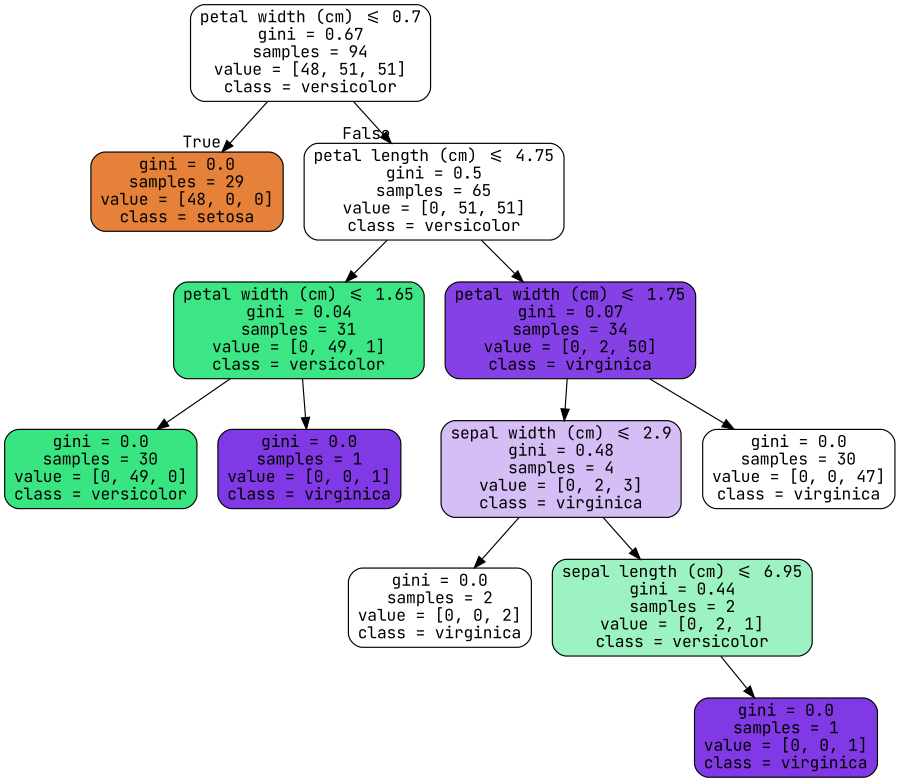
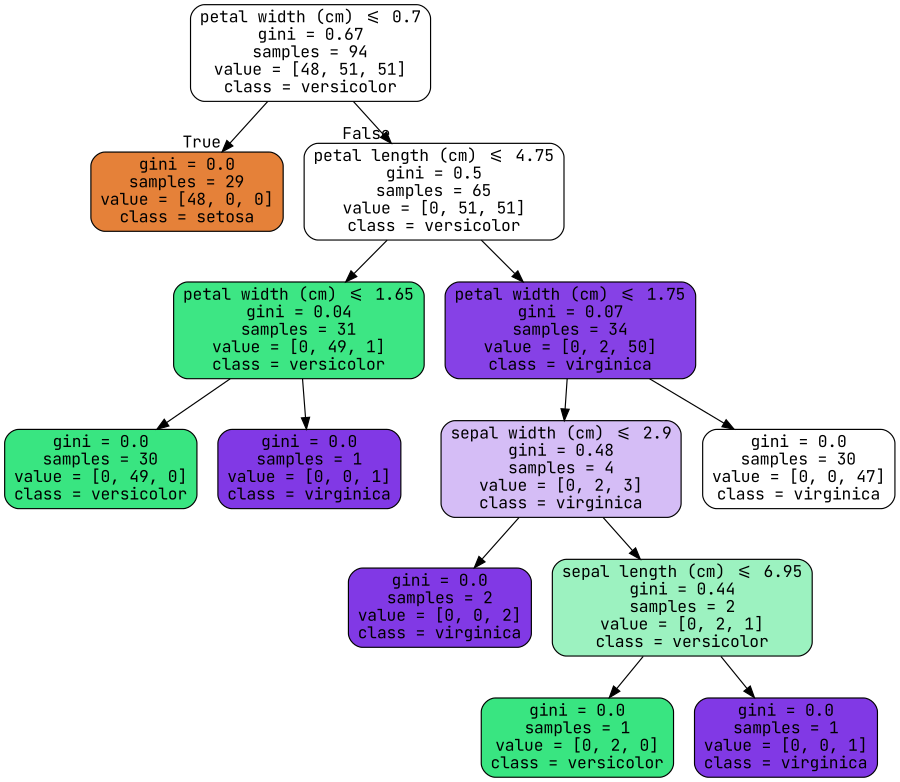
  digraph {
    fontname="JetBrains Mono"
    node [color=black fillcolor="#ffffff" fontname="JetBrains Mono" shape=box style="filled, rounded"]
    edge [fontname="JetBrains Mono"]
    n1 [label="petal width (cm) <= 0.7\ngini = 0.67\nsamples = 94\nvalue = [48, 51, 51]\nclass = versicolor"]
    n2 [fillcolor="#e58139" label="gini = 0.0\nsamples = 29\nvalue = [48, 0, 0]\nclass = setosa"]
    n3 [label="petal length (cm) <= 4.75\ngini = 0.5\nsamples = 65\nvalue = [0, 51, 51]\nclass = versicolor"]
    n4 [fillcolor="#3de684" label="petal width (cm) <= 1.65\ngini = 0.04\nsamples = 31\nvalue = [0, 49, 1]\nclass = versicolor"]
    n5 [fillcolor="#8641e6" label="petal width (cm) <= 1.75\ngini = 0.07\nsamples = 34\nvalue = [0, 2, 50]\nclass = virginica"]
    n6 [fillcolor="#39e581" label="gini = 0.0\nsamples = 30\nvalue = [0, 49, 0]\nclass = versicolor"]
    n7 [fillcolor="#8139e5" label="gini = 0.0\nsamples = 1\nvalue = [0, 0, 1]\nclass = virginica"]
    n8 [fillcolor="#d5bdf6" label="sepal width (cm) <= 2.9\ngini = 0.48\nsamples = 4\nvalue = [0, 2, 3]\nclass = virginica"]
    n9 [label="gini = 0.0\nsamples = 30\nvalue = [0, 0, 47]\nclass = virginica"]
-   n10 [label="gini = 0.0\nsamples = 2\nvalue = [0, 0, 2]\nclass = virginica"]
+   n10 [fillcolor="#8139e5" label="gini = 0.0\nsamples = 2\nvalue = [0, 0, 2]\nclass = virginica"]
    n11 [fillcolor="#9cf2c0" label="sepal length (cm) <= 6.95\ngini = 0.44\nsamples = 2\nvalue = [0, 2, 1]\nclass = versicolor"]
+   n12 [fillcolor="#39e581" label="gini = 0.0\nsamples = 1\nvalue = [0, 2, 0]\nclass = versicolor"]
    n13 [fillcolor="#8139e5" label="gini = 0.0\nsamples = 1\nvalue = [0, 0, 1]\nclass = virginica"]
    n1 -> n2 [headlabel=True labelangle=45 labeldistance=2.5]
    n1 -> n3 [headlabel=False labelangle=-45 labeldistance=2.5]
    n3 -> n4
    n3 -> n5
    n4 -> n6
    n4 -> n7
    n5 -> n8
    n5 -> n9
    n8 -> n10
    n8 -> n11
+   n11 -> n12
    n11 -> n13
  }
